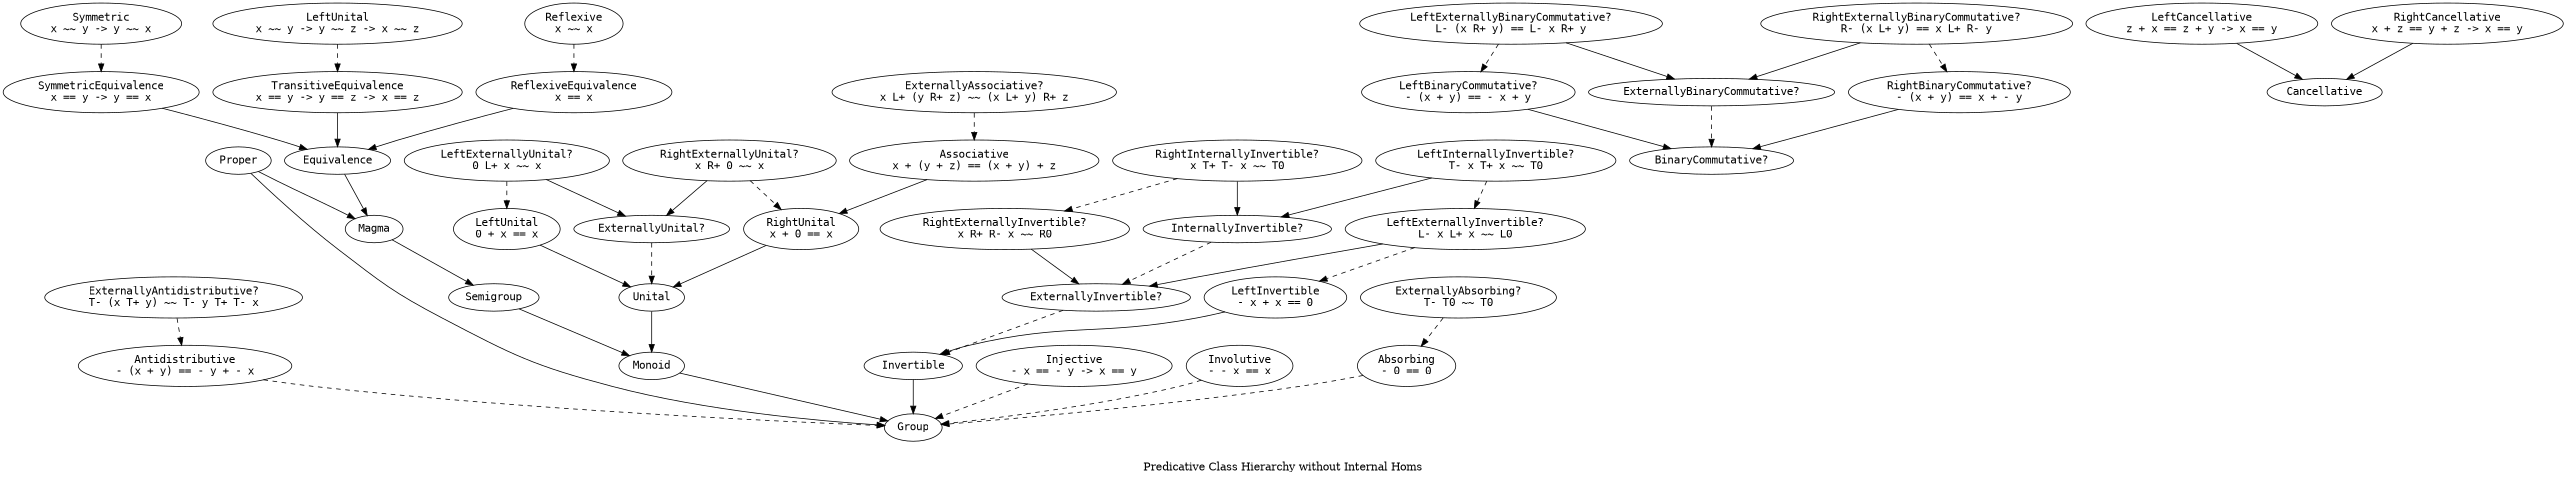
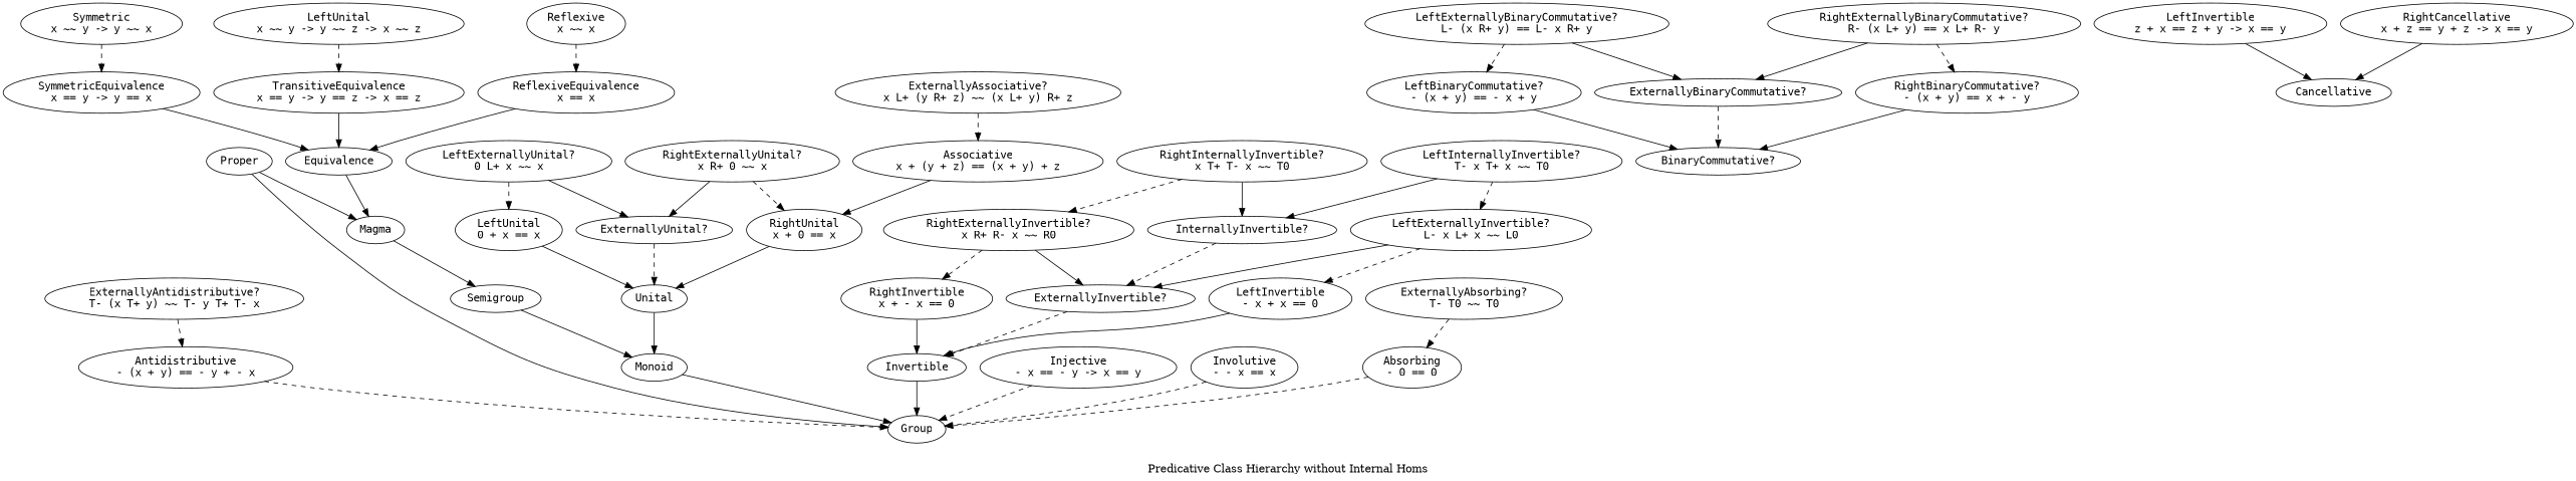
  digraph {
    label="Predicative Class Hierarchy without Internal Homs"
    node [fontname=monospace]
    edge [style=solid]
    n1 [label="Absorbing\n- 0 == 0"]
    n2 [label=Group]
    n3 [label="Antidistributive\n- (x + y) == - y + - x"]
    n4 [label="Associative\nx + (y + z) == (x + y) + z"]
    n5 [label="RightUnital\nx + 0 == x"]
    n6 [label=Semigroup]
    n7 [label=Monoid]
    n8 [label="BinaryCommutative?"]
    n9 [label=Cancellative]
    n10 [label=Equivalence]
    n11 [label=Magma]
    n12 [label="ExternallyAbsorbing?\nT- T0 ~~ T0"]
    n13 [label="ExternallyAntidistributive?\nT- (x T+ y) ~~ T- y T+ T- x"]
    n14 [label="ExternallyAssociative?\nx L+ (y R+ z) ~~ (x L+ y) R+ z"]
    n15 [label="ExternallyBinaryCommutative?"]
    n16 [label="ExternallyInvertible?"]
    n17 [label=Invertible]
    n18 [label="ExternallyUnital?"]
    n19 [label=Unital]
    n20 [label="Injective\n- x == - y -> x == y"]
    n21 [label="InternallyInvertible?"]
    n22 [label="Involutive\n- - x == x"]
    n23 [label="LeftBinaryCommutative?\n- (x + y) == - x + y"]
-   n24 [label="LeftCancellative\nz + x == z + y -> x == y"]
+   n24 [label="LeftInvertible\nz + x == z + y -> x == y"]
    n25 [label="LeftExternallyBinaryCommutative?\nL- (x R+ y) == L- x R+ y"]
    n26 [label="LeftExternallyInvertible?\nL- x L+ x ~~ L0"]
    n27 [label="LeftInvertible\n- x + x == 0"]
    n28 [label="LeftExternallyUnital?\n0 L+ x ~~ x"]
    n29 [label="LeftUnital\n0 + x == x"]
    n30 [label="LeftInternallyInvertible?\nT- x T+ x ~~ T0"]
    n31 [label=Proper]
    n32 [label="RightBinaryCommutative?\n- (x + y) == x + - y"]
    n33 [label="RightCancellative\nx + z == y + z -> x == y"]
    n34 [label="RightExternallyBinaryCommutative?\nR- (x L+ y) == x L+ R- y"]
    n35 [label="RightExternallyInvertible?\nx R+ R- x ~~ R0"]
+   n36 [label="RightInvertible\nx + - x == 0"]
    n37 [label="RightExternallyUnital?\nx R+ 0 ~~ x"]
    n38 [label="RightInternallyInvertible?\nx T+ T- x ~~ T0"]
    n39 [label="Reflexive\nx ~~ x"]
    n40 [label="ReflexiveEquivalence\nx == x"]
    n41 [label="Symmetric\nx ~~ y -> y ~~ x"]
    n42 [label="SymmetricEquivalence\nx == y -> y == x"]
    n43 [label="LeftUnital\nx ~~ y -> y ~~ z -> x ~~ z"]
    n44 [label="TransitiveEquivalence\nx == y -> y == z -> x == z"]
    n1 -> n2 [style=dashed]
    n3 -> n2 [style=dashed]
    n4 -> n5
    n5 -> n19
    n6 -> n7
    n7 -> n2
    n10 -> n11
    n11 -> n6
    n12 -> n1 [style=dashed]
    n13 -> n3 [style=dashed]
    n14 -> n4 [style=dashed]
    n15 -> n8 [style=dashed]
    n16 -> n17 [style=dashed]
    n17 -> n2
    n18 -> n19 [style=dashed]
    n19 -> n7
    n20 -> n2 [style=dashed]
    n21 -> n16 [style=dashed]
    n22 -> n2 [style=dashed]
    n23 -> n8
    n24 -> n9
    n25 -> n15
    n25 -> n23 [style=dashed]
    n26 -> n16
    n26 -> n27 [style=dashed]
    n27 -> n17
    n28 -> n18
    n28 -> n29 [style=dashed]
    n29 -> n19
    n30 -> n21
    n30 -> n26 [style=dashed]
    n31 -> n2
    n31 -> n11
    n32 -> n8
    n33 -> n9
    n34 -> n15
    n34 -> n32 [style=dashed]
    n35 -> n16
+   n35 -> n36 [style=dashed]
+   n36 -> n17
    n37 -> n5 [style=dashed]
    n37 -> n18
    n38 -> n21
    n38 -> n35 [style=dashed]
    n39 -> n40 [style=dashed]
    n40 -> n10
    n41 -> n42 [style=dashed]
    n42 -> n10
    n43 -> n44 [style=dashed]
    n44 -> n10
  }
